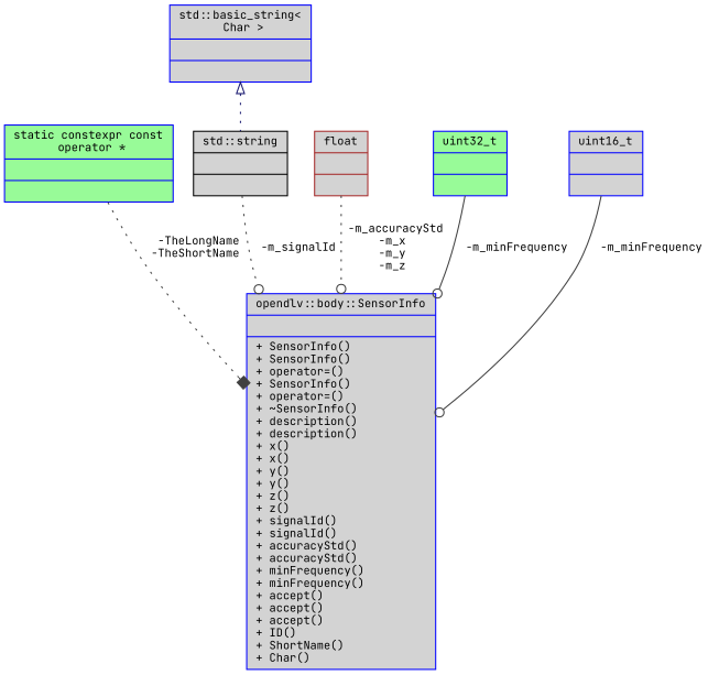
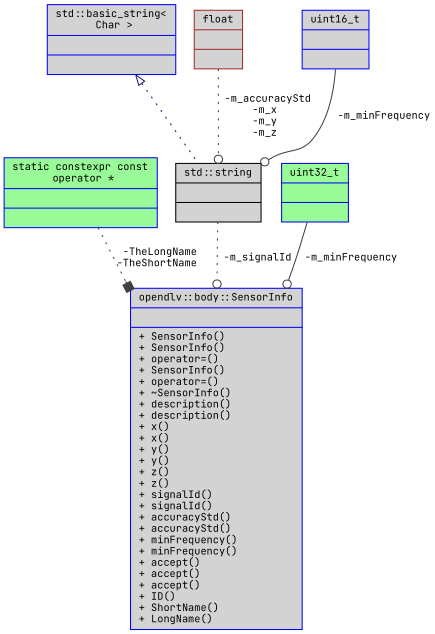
  digraph {
    fontname="JetBrains Mono"
    node [color=blue fillcolor=lightgrey fontname="JetBrains Mono" fontsize=10 shape=record style=filled]
    edge [arrowhead=odot color=grey25 fontname="JetBrains Mono" fontsize=10 labelfontname=Helvetica labelfontsize=10 style=dotted]
-   n1 [fontcolor=black height=0.2 label="{opendlv::body::SensorInfo\n||+ SensorInfo()\l+ SensorInfo()\l+ operator=()\l+ SensorInfo()\l+ operator=()\l+ ~SensorInfo()\l+ description()\l+ description()\l+ x()\l+ x()\l+ y()\l+ y()\l+ z()\l+ z()\l+ signalId()\l+ signalId()\l+ accuracyStd()\l+ accuracyStd()\l+ minFrequency()\l+ minFrequency()\l+ accept()\l+ accept()\l+ accept()\l+ ID()\l+ ShortName()\l+ Char()\l}" width=0.4]
+   n1 [fontcolor=black height=0.2 label="{opendlv::body::SensorInfo\n||+ SensorInfo()\l+ SensorInfo()\l+ operator=()\l+ SensorInfo()\l+ operator=()\l+ ~SensorInfo()\l+ description()\l+ description()\l+ x()\l+ x()\l+ y()\l+ y()\l+ z()\l+ z()\l+ signalId()\l+ signalId()\l+ accuracyStd()\l+ accuracyStd()\l+ minFrequency()\l+ minFrequency()\l+ accept()\l+ accept()\l+ accept()\l+ ID()\l+ ShortName()\l+ LongName()\l}" width=0.4]
    n2 [fillcolor=palegreen height=0.2 label="{static constexpr const\l operator *\n||}" width=0.4]
    n3 [color=black height=0.2 label="{std::string\n||}" width=0.4]
    n4 [height=0.2 label="{std::basic_string\<\l Char \>\n||}" width=0.4]
    n5 [color=brown height=0.2 label="{float\n||}" width=0.4]
    n6 [fillcolor=palegreen height=0.2 label="{uint32_t\n||}" width=0.4]
    n7 [height=0.2 label="{uint16_t\n||}" width=0.4]
    n2 -> n1 [arrowhead=box label=" -TheLongName\n-TheShortName"]
    n3 -> n1 [label=" -m_signalId"]
    n4 -> n3 [arrowtail=onormal color=midnightblue dir=back arrowhead=""]
-   n5 -> n1 [label=" -m_accuracyStd\n-m_x\n-m_y\n-m_z"]
+   n5 -> n3 [label=" -m_accuracyStd\n-m_x\n-m_y\n-m_z"]
    n6 -> n1 [label=" -m_minFrequency" style=solid]
-   n7 -> n1 [label=" -m_minFrequency" style=solid]
+   n7 -> n3 [label=" -m_minFrequency" style=solid]
  }
